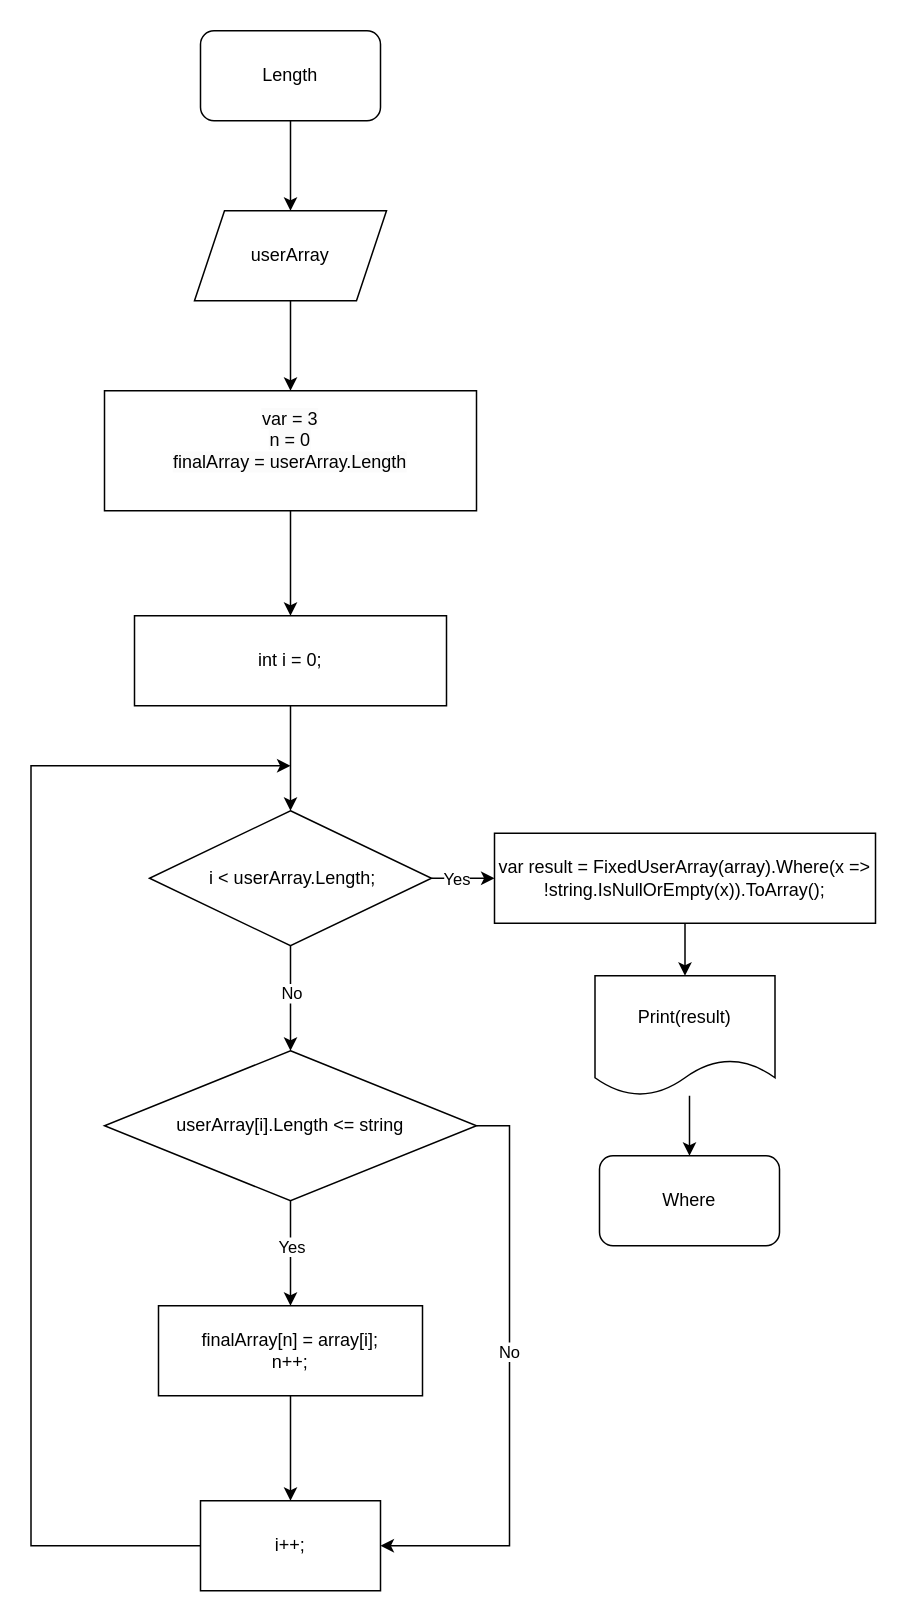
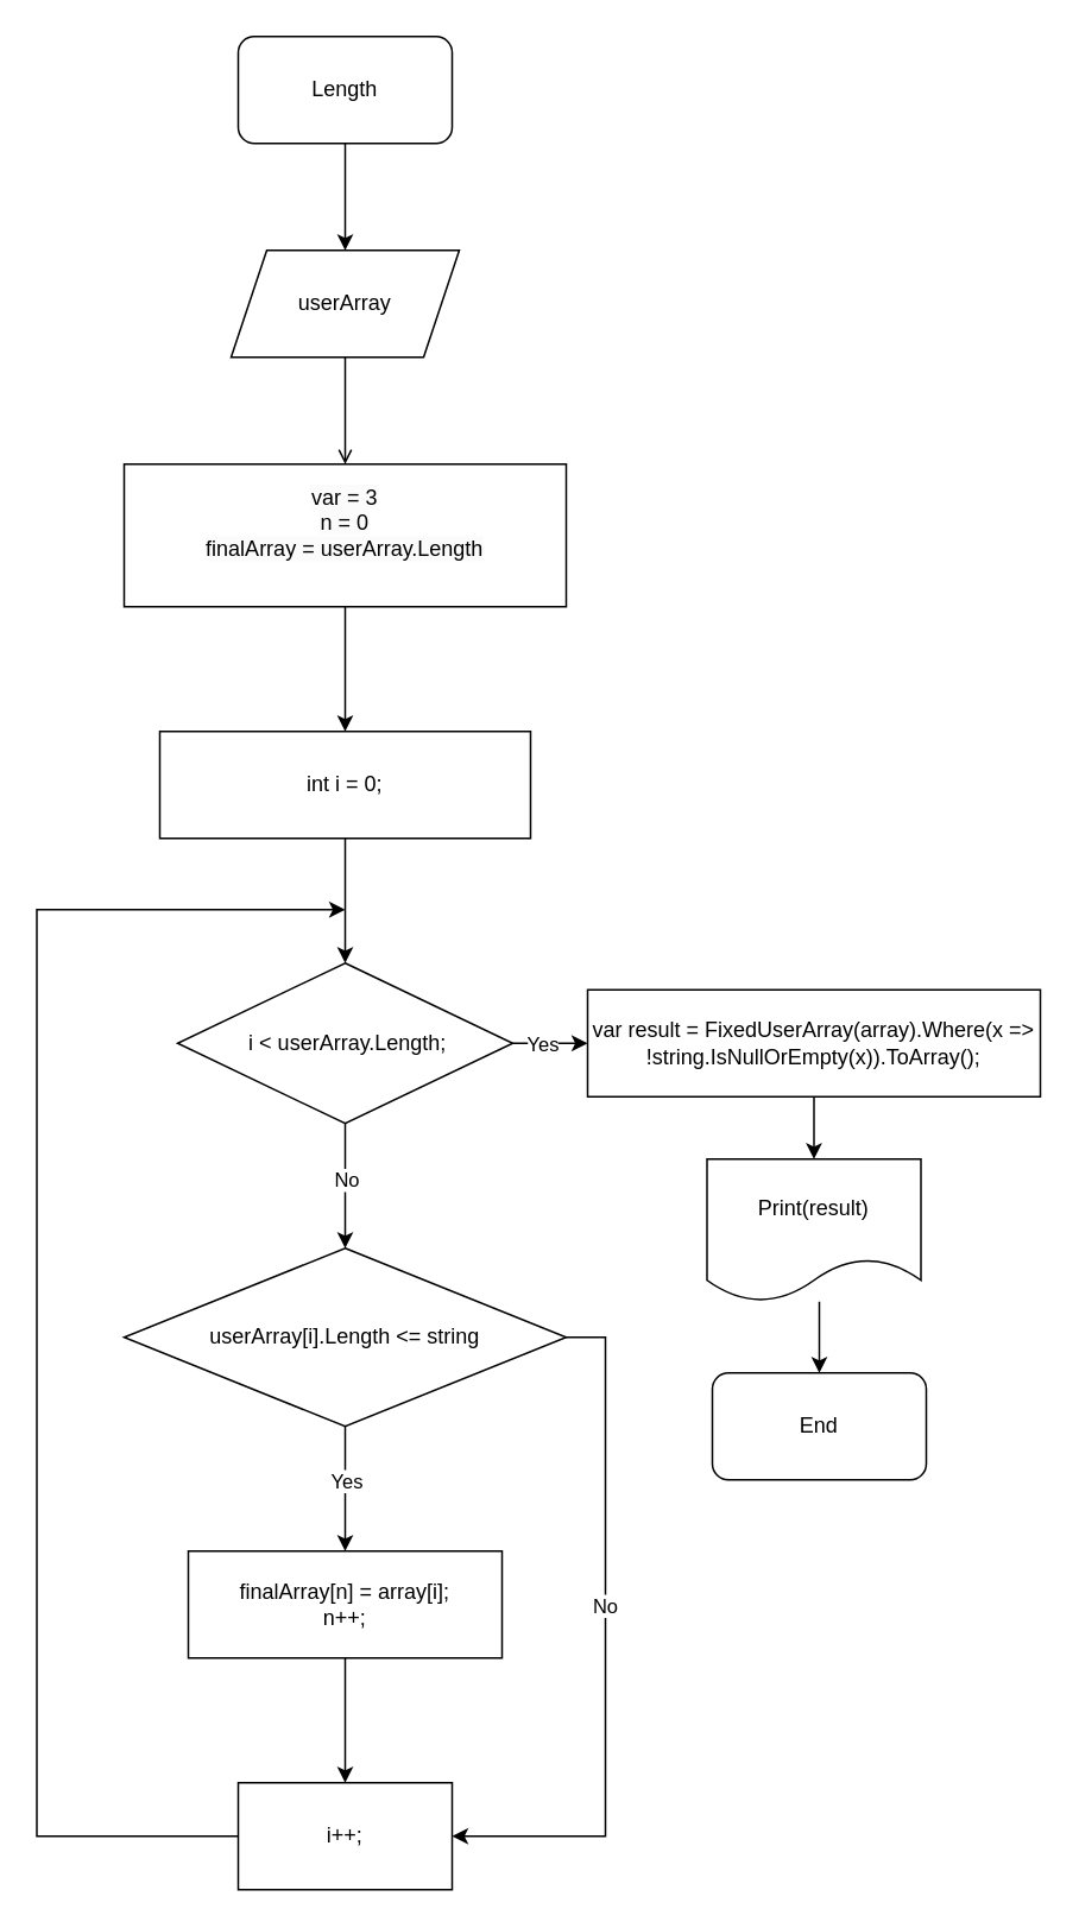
  <mxCell id="0" />
  <mxCell id="1" parent="0" />
  <mxCell id="2" value="" style="edgeStyle=orthogonalEdgeStyle;rounded=0;orthogonalLoop=1;jettySize=auto;html=1;" edge="1" parent="1" source="3" target="5"><mxGeometry relative="1" as="geometry" /></mxCell>
  <mxCell id="3" value="Length" style="rounded=1;whiteSpace=wrap;html=1;" vertex="1" parent="1"><mxGeometry x="133" y="20" width="120" height="60" as="geometry" /></mxCell>
- <mxCell id="4" value="" style="edgeStyle=orthogonalEdgeStyle;rounded=0;orthogonalLoop=1;jettySize=auto;html=1;" edge="1" parent="1" source="5" target="7"><mxGeometry relative="1" as="geometry" /></mxCell>
+ <mxCell id="4" value="" style="edgeStyle=orthogonalEdgeStyle;rounded=0;orthogonalLoop=1;jettySize=auto;html=1;endArrow=open;" edge="1" parent="1" source="5" target="7"><mxGeometry relative="1" as="geometry" /></mxCell>
  <mxCell id="5" value="userArray&lt;br&gt;" style="shape=parallelogram;perimeter=parallelogramPerimeter;whiteSpace=wrap;html=1;fixedSize=1;" vertex="1" parent="1"><mxGeometry x="129" y="140" width="128" height="60" as="geometry" /></mxCell>
  <mxCell id="6" value="" style="edgeStyle=orthogonalEdgeStyle;rounded=0;orthogonalLoop=1;jettySize=auto;html=1;" edge="1" parent="1" source="7" target="9"><mxGeometry relative="1" as="geometry" /></mxCell>
  <mxCell id="7" value="&#10;&lt;span style=&quot;color: rgb(0, 0, 0); font-family: Helvetica; font-size: 12px; font-style: normal; font-variant-ligatures: normal; font-variant-caps: normal; font-weight: 400; letter-spacing: normal; orphans: 2; text-align: center; text-indent: 0px; text-transform: none; widows: 2; word-spacing: 0px; -webkit-text-stroke-width: 0px; background-color: rgb(251, 251, 251); text-decoration-thickness: initial; text-decoration-style: initial; text-decoration-color: initial; float: none; display: inline !important;&quot;&gt;var = 3&lt;/span&gt;&lt;br style=&quot;border-color: var(--border-color); color: rgb(0, 0, 0); font-family: Helvetica; font-size: 12px; font-style: normal; font-variant-ligatures: normal; font-variant-caps: normal; font-weight: 400; letter-spacing: normal; orphans: 2; text-align: center; text-indent: 0px; text-transform: none; widows: 2; word-spacing: 0px; -webkit-text-stroke-width: 0px; background-color: rgb(251, 251, 251); text-decoration-thickness: initial; text-decoration-style: initial; text-decoration-color: initial;&quot;&gt;&lt;span style=&quot;color: rgb(0, 0, 0); font-family: Helvetica; font-size: 12px; font-style: normal; font-variant-ligatures: normal; font-variant-caps: normal; font-weight: 400; letter-spacing: normal; orphans: 2; text-align: center; text-indent: 0px; text-transform: none; widows: 2; word-spacing: 0px; -webkit-text-stroke-width: 0px; background-color: rgb(251, 251, 251); text-decoration-thickness: initial; text-decoration-style: initial; text-decoration-color: initial; float: none; display: inline !important;&quot;&gt;n = 0&lt;/span&gt;&lt;br style=&quot;border-color: var(--border-color); color: rgb(0, 0, 0); font-family: Helvetica; font-size: 12px; font-style: normal; font-variant-ligatures: normal; font-variant-caps: normal; font-weight: 400; letter-spacing: normal; orphans: 2; text-align: center; text-indent: 0px; text-transform: none; widows: 2; word-spacing: 0px; -webkit-text-stroke-width: 0px; background-color: rgb(251, 251, 251); text-decoration-thickness: initial; text-decoration-style: initial; text-decoration-color: initial;&quot;&gt;&lt;span style=&quot;color: rgb(0, 0, 0); font-family: Helvetica; font-size: 12px; font-style: normal; font-variant-ligatures: normal; font-variant-caps: normal; font-weight: 400; letter-spacing: normal; orphans: 2; text-align: center; text-indent: 0px; text-transform: none; widows: 2; word-spacing: 0px; -webkit-text-stroke-width: 0px; background-color: rgb(251, 251, 251); text-decoration-thickness: initial; text-decoration-style: initial; text-decoration-color: initial; float: none; display: inline !important;&quot;&gt;finalArray = userArray.Length&lt;/span&gt;&#10;&#10;" style="rounded=0;whiteSpace=wrap;html=1;" vertex="1" parent="1"><mxGeometry x="69" y="260" width="248" height="80" as="geometry" /></mxCell>
  <mxCell id="8" value="" style="edgeStyle=orthogonalEdgeStyle;rounded=0;orthogonalLoop=1;jettySize=auto;html=1;" edge="1" parent="1" source="9" target="23"><mxGeometry relative="1" as="geometry" /></mxCell>
  <mxCell id="9" value="int i = 0;" style="rounded=0;whiteSpace=wrap;html=1;" vertex="1" parent="1"><mxGeometry x="89" y="410" width="208" height="60" as="geometry" /></mxCell>
  <mxCell id="10" value="" style="edgeStyle=orthogonalEdgeStyle;rounded=0;orthogonalLoop=1;jettySize=auto;html=1;" edge="1" parent="1" source="14" target="16"><mxGeometry relative="1" as="geometry" /></mxCell>
  <mxCell id="11" value="Yes" style="edgeLabel;html=1;align=center;verticalAlign=middle;resizable=0;points=[];" vertex="1" connectable="0" parent="10"><mxGeometry x="-0.211" y="-2" relative="1" as="geometry"><mxPoint x="2" y="2" as="offset" /></mxGeometry></mxCell>
  <mxCell id="12" value="" style="edgeStyle=orthogonalEdgeStyle;rounded=0;orthogonalLoop=1;jettySize=auto;html=1;entryX=1;entryY=0.5;entryDx=0;entryDy=0;" edge="1" parent="1" source="14" target="18"><mxGeometry relative="1" as="geometry"><mxPoint x="339" y="1020" as="targetPoint" /><Array as="points"><mxPoint x="339" y="750" /><mxPoint x="339" y="1030" /></Array></mxGeometry></mxCell>
  <mxCell id="13" value="No" style="edgeLabel;html=1;align=center;verticalAlign=middle;resizable=0;points=[];" vertex="1" connectable="0" parent="12"><mxGeometry x="-0.172" y="-1" relative="1" as="geometry"><mxPoint y="11" as="offset" /></mxGeometry></mxCell>
  <mxCell id="14" value="userArray[i].Length &amp;lt;= string" style="rhombus;whiteSpace=wrap;html=1;" vertex="1" parent="1"><mxGeometry x="69" y="700" width="248" height="100" as="geometry" /></mxCell>
  <mxCell id="15" value="" style="edgeStyle=orthogonalEdgeStyle;rounded=0;orthogonalLoop=1;jettySize=auto;html=1;" edge="1" parent="1" source="16" target="18"><mxGeometry relative="1" as="geometry" /></mxCell>
  <mxCell id="16" value="&lt;div&gt;finalArray[n] = array[i];&lt;/div&gt;&lt;div&gt;&lt;span style=&quot;background-color: initial;&quot;&gt;n++;&lt;/span&gt;&lt;/div&gt;" style="rounded=0;whiteSpace=wrap;html=1;" vertex="1" parent="1"><mxGeometry x="105" y="870" width="176" height="60" as="geometry" /></mxCell>
  <mxCell id="17" style="edgeStyle=orthogonalEdgeStyle;rounded=0;orthogonalLoop=1;jettySize=auto;html=1;" edge="1" parent="1" source="18"><mxGeometry relative="1" as="geometry"><mxPoint x="193" y="510" as="targetPoint" /><Array as="points"><mxPoint x="20" y="1030" /></Array></mxGeometry></mxCell>
  <mxCell id="18" value="i++;" style="rounded=0;whiteSpace=wrap;html=1;" vertex="1" parent="1"><mxGeometry x="133" y="1000" width="120" height="60" as="geometry" /></mxCell>
  <mxCell id="19" value="" style="edgeStyle=orthogonalEdgeStyle;rounded=0;orthogonalLoop=1;jettySize=auto;html=1;" edge="1" parent="1" source="23" target="14"><mxGeometry relative="1" as="geometry" /></mxCell>
  <mxCell id="20" value="No" style="edgeLabel;html=1;align=center;verticalAlign=middle;resizable=0;points=[];" vertex="1" connectable="0" parent="19"><mxGeometry x="-0.126" y="2" relative="1" as="geometry"><mxPoint x="-2" as="offset" /></mxGeometry></mxCell>
  <mxCell id="21" value="" style="edgeStyle=orthogonalEdgeStyle;rounded=0;orthogonalLoop=1;jettySize=auto;html=1;" edge="1" parent="1" source="23" target="25"><mxGeometry relative="1" as="geometry" /></mxCell>
  <mxCell id="22" value="Yes" style="edgeLabel;html=1;align=center;verticalAlign=middle;resizable=0;points=[];" vertex="1" connectable="0" parent="21"><mxGeometry x="-0.248" y="-1" relative="1" as="geometry"><mxPoint y="-1" as="offset" /></mxGeometry></mxCell>
  <mxCell id="23" value="&amp;nbsp;i &amp;lt; userArray.Length;" style="rhombus;whiteSpace=wrap;html=1;" vertex="1" parent="1"><mxGeometry x="99" y="540" width="188" height="90" as="geometry" /></mxCell>
  <mxCell id="24" value="" style="edgeStyle=orthogonalEdgeStyle;rounded=0;orthogonalLoop=1;jettySize=auto;html=1;" edge="1" parent="1" source="25" target="27"><mxGeometry relative="1" as="geometry" /></mxCell>
  <mxCell id="25" value="var result = FixedUserArray(array).Where(x =&gt; !string.IsNullOrEmpty(x)).ToArray();" style="rounded=0;whiteSpace=wrap;html=1;" vertex="1" parent="1"><mxGeometry x="329" y="555" width="254" height="60" as="geometry" /></mxCell>
  <mxCell id="26" value="" style="edgeStyle=orthogonalEdgeStyle;rounded=0;orthogonalLoop=1;jettySize=auto;html=1;" edge="1" parent="1" source="27" target="28"><mxGeometry relative="1" as="geometry"><Array as="points"><mxPoint x="459" y="740" /><mxPoint x="459" y="740" /></Array></mxGeometry></mxCell>
  <mxCell id="27" value="Print(result)" style="shape=document;whiteSpace=wrap;html=1;boundedLbl=1;" vertex="1" parent="1"><mxGeometry x="396" y="650" width="120" height="80" as="geometry" /></mxCell>
- <mxCell id="28" value="Where" style="rounded=1;whiteSpace=wrap;html=1;" vertex="1" parent="1"><mxGeometry x="399" y="770" width="120" height="60" as="geometry" /></mxCell>
+ <mxCell id="28" value="End" style="rounded=1;whiteSpace=wrap;html=1;" vertex="1" parent="1"><mxGeometry x="399" y="770" width="120" height="60" as="geometry" /></mxCell>
